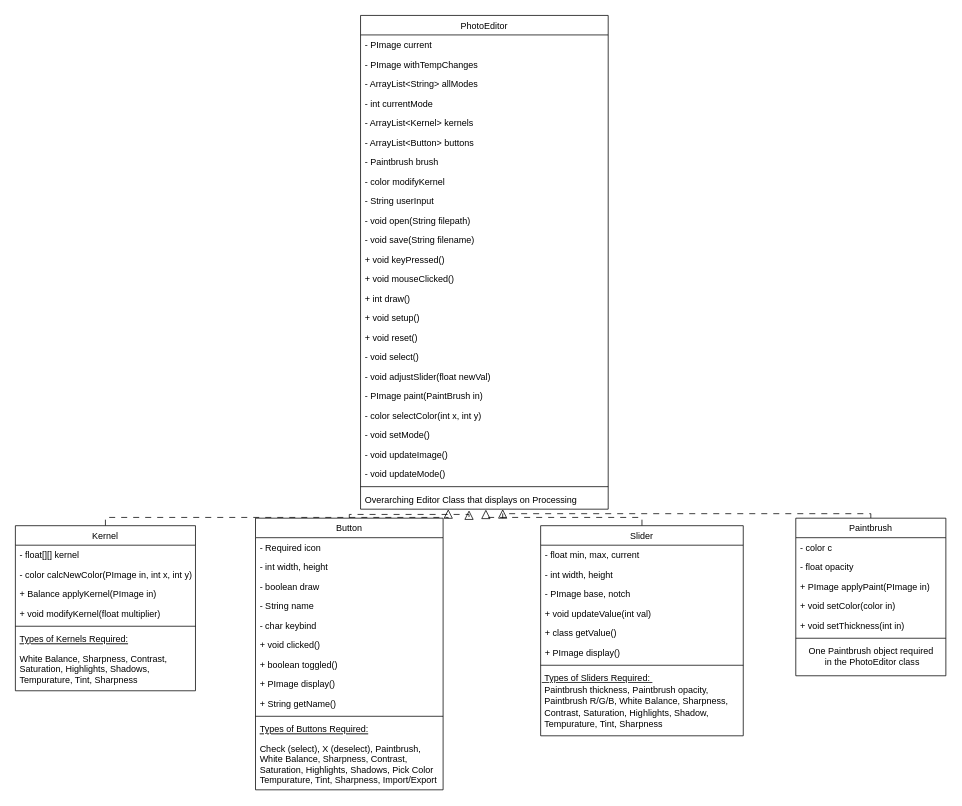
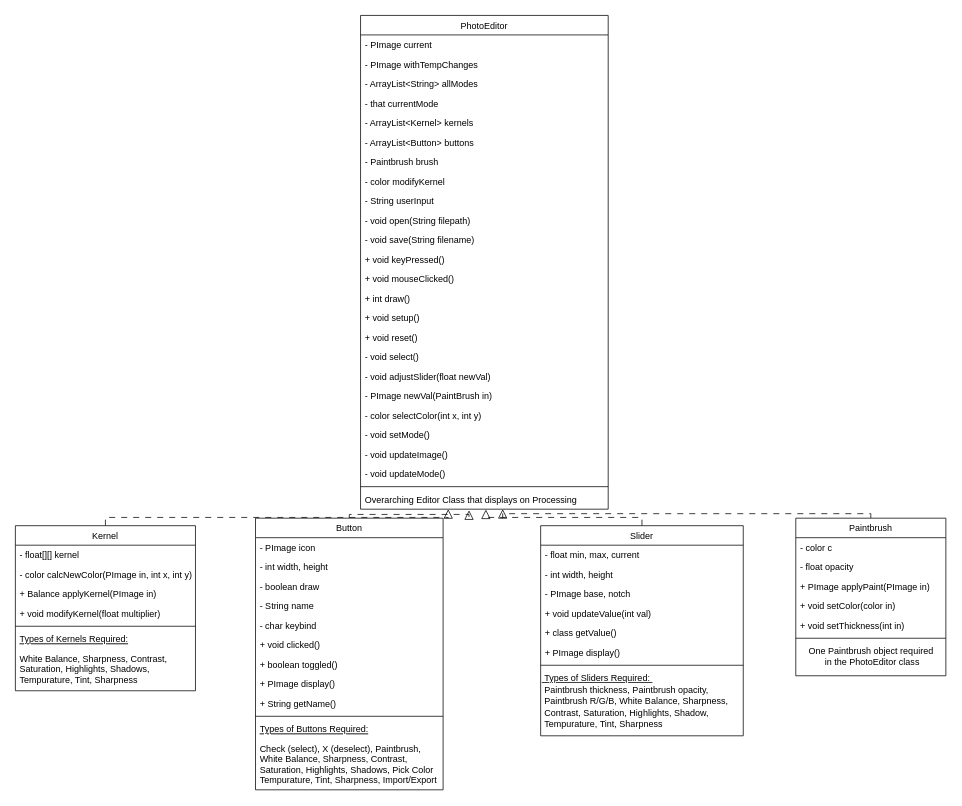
  <mxCell id="0" />
  <mxCell id="1" parent="0" />
  <mxCell id="2" value="PhotoEditor" style="swimlane;fontStyle=0;align=center;verticalAlign=top;childLayout=stackLayout;horizontal=1;startSize=26;horizontalStack=0;resizeParent=1;resizeLast=0;collapsible=1;marginBottom=0;rounded=0;shadow=0;strokeWidth=1;labelBackgroundColor=none;" parent="1" vertex="1"><mxGeometry x="480" y="20" width="330" height="658" as="geometry"><mxRectangle x="230" y="140" width="160" height="26" as="alternateBounds" /></mxGeometry></mxCell>
  <mxCell id="3" value="- PImage current&#10;" style="text;align=left;verticalAlign=top;spacingLeft=4;spacingRight=4;overflow=hidden;rotatable=0;points=[[0,0.5],[1,0.5]];portConstraint=eastwest;labelBackgroundColor=none;" parent="2" vertex="1"><mxGeometry y="26" width="330" height="26" as="geometry" /></mxCell>
  <mxCell id="4" value="- PImage withTempChanges&#10;" style="text;align=left;verticalAlign=top;spacingLeft=4;spacingRight=4;overflow=hidden;rotatable=0;points=[[0,0.5],[1,0.5]];portConstraint=eastwest;labelBackgroundColor=none;" parent="2" vertex="1"><mxGeometry y="52" width="330" height="26" as="geometry" /></mxCell>
  <mxCell id="5" value="- ArrayList&lt;String&gt; allModes&#10;" style="text;align=left;verticalAlign=top;spacingLeft=4;spacingRight=4;overflow=hidden;rotatable=0;points=[[0,0.5],[1,0.5]];portConstraint=eastwest;labelBackgroundColor=none;" parent="2" vertex="1"><mxGeometry y="78" width="330" height="26" as="geometry" /></mxCell>
- <mxCell id="6" value="- int currentMode&#10;" style="text;align=left;verticalAlign=top;spacingLeft=4;spacingRight=4;overflow=hidden;rotatable=0;points=[[0,0.5],[1,0.5]];portConstraint=eastwest;labelBackgroundColor=none;" parent="2" vertex="1"><mxGeometry y="104" width="330" height="26" as="geometry" /></mxCell>
+ <mxCell id="6" value="- that currentMode&#10;" style="text;align=left;verticalAlign=top;spacingLeft=4;spacingRight=4;overflow=hidden;rotatable=0;points=[[0,0.5],[1,0.5]];portConstraint=eastwest;labelBackgroundColor=none;" parent="2" vertex="1"><mxGeometry y="104" width="330" height="26" as="geometry" /></mxCell>
  <mxCell id="7" value="- ArrayList&lt;Kernel&gt; kernels&#10;" style="text;align=left;verticalAlign=top;spacingLeft=4;spacingRight=4;overflow=hidden;rotatable=0;points=[[0,0.5],[1,0.5]];portConstraint=eastwest;labelBackgroundColor=none;" parent="2" vertex="1"><mxGeometry y="130" width="330" height="26" as="geometry" /></mxCell>
  <mxCell id="8" value="- ArrayList&lt;Button&gt; buttons&#10;" style="text;align=left;verticalAlign=top;spacingLeft=4;spacingRight=4;overflow=hidden;rotatable=0;points=[[0,0.5],[1,0.5]];portConstraint=eastwest;labelBackgroundColor=none;" parent="2" vertex="1"><mxGeometry y="156" width="330" height="26" as="geometry" /></mxCell>
  <mxCell id="9" value="- Paintbrush brush" style="text;align=left;verticalAlign=top;spacingLeft=4;spacingRight=4;overflow=hidden;rotatable=0;points=[[0,0.5],[1,0.5]];portConstraint=eastwest;labelBackgroundColor=none;" parent="2" vertex="1"><mxGeometry y="182" width="330" height="26" as="geometry" /></mxCell>
  <mxCell id="10" value="- color modifyKernel" style="text;align=left;verticalAlign=top;spacingLeft=4;spacingRight=4;overflow=hidden;rotatable=0;points=[[0,0.5],[1,0.5]];portConstraint=eastwest;labelBackgroundColor=none;" parent="2" vertex="1"><mxGeometry y="208" width="330" height="26" as="geometry" /></mxCell>
  <mxCell id="11" value="- String userInput" style="text;align=left;verticalAlign=top;spacingLeft=4;spacingRight=4;overflow=hidden;rotatable=0;points=[[0,0.5],[1,0.5]];portConstraint=eastwest;labelBackgroundColor=none;" vertex="1" parent="2"><mxGeometry y="234" width="330" height="26" as="geometry" /></mxCell>
  <mxCell id="12" value="- void open(String filepath)&#10;" style="text;align=left;verticalAlign=top;spacingLeft=4;spacingRight=4;overflow=hidden;rotatable=0;points=[[0,0.5],[1,0.5]];portConstraint=eastwest;labelBackgroundColor=none;" parent="2" vertex="1"><mxGeometry y="260" width="330" height="26" as="geometry" /></mxCell>
  <mxCell id="13" value="- void save(String filename)&#10;" style="text;align=left;verticalAlign=top;spacingLeft=4;spacingRight=4;overflow=hidden;rotatable=0;points=[[0,0.5],[1,0.5]];portConstraint=eastwest;labelBackgroundColor=none;" parent="2" vertex="1"><mxGeometry y="286" width="330" height="26" as="geometry" /></mxCell>
  <mxCell id="14" value="+ void keyPressed()" style="text;align=left;verticalAlign=top;spacingLeft=4;spacingRight=4;overflow=hidden;rotatable=0;points=[[0,0.5],[1,0.5]];portConstraint=eastwest;rounded=0;shadow=0;html=0;labelBackgroundColor=none;" parent="2" vertex="1"><mxGeometry y="312" width="330" height="26" as="geometry" /></mxCell>
  <mxCell id="15" value="+ void mouseClicked()" style="text;align=left;verticalAlign=top;spacingLeft=4;spacingRight=4;overflow=hidden;rotatable=0;points=[[0,0.5],[1,0.5]];portConstraint=eastwest;rounded=0;shadow=0;html=0;labelBackgroundColor=none;" parent="2" vertex="1"><mxGeometry y="338" width="330" height="26" as="geometry" /></mxCell>
  <mxCell id="16" value="+ int draw()" style="text;align=left;verticalAlign=top;spacingLeft=4;spacingRight=4;overflow=hidden;rotatable=0;points=[[0,0.5],[1,0.5]];portConstraint=eastwest;rounded=0;shadow=0;html=0;labelBackgroundColor=none;" parent="2" vertex="1"><mxGeometry y="364" width="330" height="26" as="geometry" /></mxCell>
  <mxCell id="17" value="+ void setup()" style="text;align=left;verticalAlign=top;spacingLeft=4;spacingRight=4;overflow=hidden;rotatable=0;points=[[0,0.5],[1,0.5]];portConstraint=eastwest;rounded=0;shadow=0;html=0;labelBackgroundColor=none;" parent="2" vertex="1"><mxGeometry y="390" width="330" height="26" as="geometry" /></mxCell>
  <mxCell id="18" value="+ void reset()" style="text;align=left;verticalAlign=top;spacingLeft=4;spacingRight=4;overflow=hidden;rotatable=0;points=[[0,0.5],[1,0.5]];portConstraint=eastwest;rounded=0;shadow=0;html=0;labelBackgroundColor=none;" parent="2" vertex="1"><mxGeometry y="416" width="330" height="26" as="geometry" /></mxCell>
  <mxCell id="19" value="- void select()" style="text;align=left;verticalAlign=top;spacingLeft=4;spacingRight=4;overflow=hidden;rotatable=0;points=[[0,0.5],[1,0.5]];portConstraint=eastwest;rounded=0;shadow=0;html=0;labelBackgroundColor=none;" parent="2" vertex="1"><mxGeometry y="442" width="330" height="26" as="geometry" /></mxCell>
  <mxCell id="20" value="- void adjustSlider(float newVal)" style="text;align=left;verticalAlign=top;spacingLeft=4;spacingRight=4;overflow=hidden;rotatable=0;points=[[0,0.5],[1,0.5]];portConstraint=eastwest;rounded=0;shadow=0;html=0;labelBackgroundColor=none;" parent="2" vertex="1"><mxGeometry y="468" width="330" height="26" as="geometry" /></mxCell>
- <mxCell id="21" value="- PImage paint(PaintBrush in)" style="text;align=left;verticalAlign=top;spacingLeft=4;spacingRight=4;overflow=hidden;rotatable=0;points=[[0,0.5],[1,0.5]];portConstraint=eastwest;rounded=0;shadow=0;html=0;labelBackgroundColor=none;" parent="2" vertex="1"><mxGeometry y="494" width="330" height="26" as="geometry" /></mxCell>
+ <mxCell id="21" value="- PImage newVal(PaintBrush in)" style="text;align=left;verticalAlign=top;spacingLeft=4;spacingRight=4;overflow=hidden;rotatable=0;points=[[0,0.5],[1,0.5]];portConstraint=eastwest;rounded=0;shadow=0;html=0;labelBackgroundColor=none;" parent="2" vertex="1"><mxGeometry y="494" width="330" height="26" as="geometry" /></mxCell>
  <mxCell id="22" value="- color selectColor(int x, int y)" style="text;align=left;verticalAlign=top;spacingLeft=4;spacingRight=4;overflow=hidden;rotatable=0;points=[[0,0.5],[1,0.5]];portConstraint=eastwest;rounded=0;shadow=0;html=0;labelBackgroundColor=none;" parent="2" vertex="1"><mxGeometry y="520" width="330" height="26" as="geometry" /></mxCell>
  <mxCell id="23" value="- void setMode()" style="text;align=left;verticalAlign=top;spacingLeft=4;spacingRight=4;overflow=hidden;rotatable=0;points=[[0,0.5],[1,0.5]];portConstraint=eastwest;rounded=0;shadow=0;html=0;labelBackgroundColor=none;" parent="2" vertex="1"><mxGeometry y="546" width="330" height="26" as="geometry" /></mxCell>
  <mxCell id="24" value="- void updateImage()" style="text;align=left;verticalAlign=top;spacingLeft=4;spacingRight=4;overflow=hidden;rotatable=0;points=[[0,0.5],[1,0.5]];portConstraint=eastwest;rounded=0;shadow=0;html=0;labelBackgroundColor=none;" parent="2" vertex="1"><mxGeometry y="572" width="330" height="26" as="geometry" /></mxCell>
  <mxCell id="25" value="- void updateMode()" style="text;align=left;verticalAlign=top;spacingLeft=4;spacingRight=4;overflow=hidden;rotatable=0;points=[[0,0.5],[1,0.5]];portConstraint=eastwest;rounded=0;shadow=0;html=0;labelBackgroundColor=none;" parent="2" vertex="1"><mxGeometry y="598" width="330" height="26" as="geometry" /></mxCell>
  <mxCell id="26" value="" style="line;html=1;strokeWidth=1;align=left;verticalAlign=middle;spacingTop=-1;spacingLeft=3;spacingRight=3;rotatable=0;labelPosition=right;points=[];portConstraint=eastwest;labelBackgroundColor=none;" parent="2" vertex="1"><mxGeometry y="624" width="330" height="8" as="geometry" /></mxCell>
  <mxCell id="27" value="Overarching Editor Class that displays on Processing" style="text;align=left;verticalAlign=top;spacingLeft=4;spacingRight=4;overflow=hidden;rotatable=0;points=[[0,0.5],[1,0.5]];portConstraint=eastwest;labelBackgroundColor=none;" parent="2" vertex="1"><mxGeometry y="632" width="330" height="26" as="geometry" /></mxCell>
  <mxCell id="28" style="edgeStyle=elbowEdgeStyle;rounded=0;orthogonalLoop=1;jettySize=auto;html=1;elbow=vertical;endArrow=block;endFill=0;endSize=10;dashed=1;dashPattern=8 8;entryX=0.574;entryY=0.997;entryDx=0;entryDy=0;entryPerimeter=0;" parent="1" source="29" target="27" edge="1"><mxGeometry relative="1" as="geometry"><mxPoint x="670" y="620" as="targetPoint" /></mxGeometry></mxCell>
  <mxCell id="29" value="Paintbrush" style="swimlane;fontStyle=0;align=center;verticalAlign=top;childLayout=stackLayout;horizontal=1;startSize=26;horizontalStack=0;resizeParent=1;resizeLast=0;collapsible=1;marginBottom=0;rounded=0;shadow=0;strokeWidth=1;labelBackgroundColor=none;" parent="1" vertex="1"><mxGeometry x="1060" y="690" width="200" height="210" as="geometry"><mxRectangle x="340" y="380" width="170" height="26" as="alternateBounds" /></mxGeometry></mxCell>
  <mxCell id="30" value="- color c" style="text;align=left;verticalAlign=top;spacingLeft=4;spacingRight=4;overflow=hidden;rotatable=0;points=[[0,0.5],[1,0.5]];portConstraint=eastwest;labelBackgroundColor=none;" parent="29" vertex="1"><mxGeometry y="26" width="200" height="26" as="geometry" /></mxCell>
  <mxCell id="31" value="- float opacity" style="text;align=left;verticalAlign=top;spacingLeft=4;spacingRight=4;overflow=hidden;rotatable=0;points=[[0,0.5],[1,0.5]];portConstraint=eastwest;labelBackgroundColor=none;" parent="29" vertex="1"><mxGeometry y="52" width="200" height="26" as="geometry" /></mxCell>
  <mxCell id="32" value="+ PImage applyPaint(PImage in)" style="text;align=left;verticalAlign=top;spacingLeft=4;spacingRight=4;overflow=hidden;rotatable=0;points=[[0,0.5],[1,0.5]];portConstraint=eastwest;labelBackgroundColor=none;" parent="29" vertex="1"><mxGeometry y="78" width="200" height="26" as="geometry" /></mxCell>
  <mxCell id="33" value="+ void setColor(color in)" style="text;align=left;verticalAlign=top;spacingLeft=4;spacingRight=4;overflow=hidden;rotatable=0;points=[[0,0.5],[1,0.5]];portConstraint=eastwest;labelBackgroundColor=none;" parent="29" vertex="1"><mxGeometry y="104" width="200" height="26" as="geometry" /></mxCell>
  <mxCell id="34" value="+ void setThickness(int in)" style="text;align=left;verticalAlign=top;spacingLeft=4;spacingRight=4;overflow=hidden;rotatable=0;points=[[0,0.5],[1,0.5]];portConstraint=eastwest;labelBackgroundColor=none;" parent="29" vertex="1"><mxGeometry y="130" width="200" height="26" as="geometry" /></mxCell>
  <mxCell id="35" value="" style="line;html=1;strokeWidth=1;align=left;verticalAlign=middle;spacingTop=-1;spacingLeft=3;spacingRight=3;rotatable=0;labelPosition=right;points=[];portConstraint=eastwest;labelBackgroundColor=none;" parent="29" vertex="1"><mxGeometry y="156" width="200" height="8" as="geometry" /></mxCell>
  <mxCell id="36" value="One Paintbrush object required&lt;div&gt;&amp;nbsp;in the PhotoEditor class&lt;/div&gt;" style="text;html=1;align=center;verticalAlign=middle;resizable=0;points=[];autosize=1;strokeColor=none;fillColor=none;" parent="29" vertex="1"><mxGeometry y="164" width="200" height="40" as="geometry" /></mxCell>
  <mxCell id="37" style="edgeStyle=elbowEdgeStyle;rounded=0;orthogonalLoop=1;jettySize=auto;html=1;elbow=vertical;endArrow=block;endFill=0;endSize=10;dashed=1;dashPattern=8 8;entryX=0.354;entryY=1.002;entryDx=0;entryDy=0;entryPerimeter=0;" parent="1" source="38" target="27" edge="1"><mxGeometry relative="1" as="geometry"><mxPoint x="597" y="620" as="targetPoint" /></mxGeometry></mxCell>
  <mxCell id="38" value="Kernel" style="swimlane;fontStyle=0;align=center;verticalAlign=top;childLayout=stackLayout;horizontal=1;startSize=26;horizontalStack=0;resizeParent=1;resizeLast=0;collapsible=1;marginBottom=0;rounded=0;shadow=0;strokeWidth=1;labelBackgroundColor=none;" parent="1" vertex="1"><mxGeometry x="20" y="700" width="240" height="220" as="geometry"><mxRectangle x="130" y="380" width="160" height="26" as="alternateBounds" /></mxGeometry></mxCell>
  <mxCell id="39" value="- float[][] kernel" style="text;align=left;verticalAlign=top;spacingLeft=4;spacingRight=4;overflow=hidden;rotatable=0;points=[[0,0.5],[1,0.5]];portConstraint=eastwest;labelBackgroundColor=none;" parent="38" vertex="1"><mxGeometry y="26" width="240" height="26" as="geometry" /></mxCell>
  <mxCell id="40" value="- color calcNewColor(PImage in, int x, int y)" style="text;align=left;verticalAlign=top;spacingLeft=4;spacingRight=4;overflow=hidden;rotatable=0;points=[[0,0.5],[1,0.5]];portConstraint=eastwest;rounded=0;shadow=0;html=0;labelBackgroundColor=none;" parent="38" vertex="1"><mxGeometry y="52" width="240" height="26" as="geometry" /></mxCell>
  <mxCell id="41" value="+ Balance applyKernel(PImage in)" style="text;align=left;verticalAlign=top;spacingLeft=4;spacingRight=4;overflow=hidden;rotatable=0;points=[[0,0.5],[1,0.5]];portConstraint=eastwest;rounded=0;shadow=0;html=0;labelBackgroundColor=none;" parent="38" vertex="1"><mxGeometry y="78" width="240" height="26" as="geometry" /></mxCell>
  <mxCell id="42" value="+ void modifyKernel(float multiplier)" style="text;align=left;verticalAlign=top;spacingLeft=4;spacingRight=4;overflow=hidden;rotatable=0;points=[[0,0.5],[1,0.5]];portConstraint=eastwest;rounded=0;shadow=0;html=0;labelBackgroundColor=none;" parent="38" vertex="1"><mxGeometry y="104" width="240" height="26" as="geometry" /></mxCell>
  <mxCell id="43" value="" style="line;html=1;strokeWidth=1;align=left;verticalAlign=middle;spacingTop=-1;spacingLeft=3;spacingRight=3;rotatable=0;labelPosition=right;points=[];portConstraint=eastwest;labelBackgroundColor=none;" parent="38" vertex="1"><mxGeometry y="130" width="240" height="8" as="geometry" /></mxCell>
  <mxCell id="44" value="Types of Kernels Required:" style="text;align=left;verticalAlign=top;spacingLeft=4;spacingRight=4;overflow=hidden;rotatable=0;points=[[0,0.5],[1,0.5]];portConstraint=eastwest;fontStyle=4;labelBackgroundColor=none;" parent="38" vertex="1"><mxGeometry y="138" width="240" height="26" as="geometry" /></mxCell>
  <mxCell id="45" value="White Balance, Sharpness, Contrast, &#10;Saturation, Highlights, Shadows, &#10;Tempurature, Tint, Sharpness" style="text;align=left;verticalAlign=top;spacingLeft=4;spacingRight=4;overflow=hidden;rotatable=0;points=[[0,0.5],[1,0.5]];portConstraint=eastwest;labelBackgroundColor=none;" parent="38" vertex="1"><mxGeometry y="164" width="240" height="56" as="geometry" /></mxCell>
  <mxCell id="46" style="edgeStyle=elbowEdgeStyle;rounded=0;orthogonalLoop=1;jettySize=auto;html=1;elbow=vertical;endSize=10;endArrow=block;endFill=0;dashed=1;dashPattern=8 8;entryX=0.438;entryY=1.059;entryDx=0;entryDy=0;entryPerimeter=0;" parent="1" source="47" target="27" edge="1"><mxGeometry relative="1" as="geometry"><mxPoint x="630" y="650" as="targetPoint" /></mxGeometry></mxCell>
  <mxCell id="47" value="Button" style="swimlane;fontStyle=0;align=center;verticalAlign=top;childLayout=stackLayout;horizontal=1;startSize=26;horizontalStack=0;resizeParent=1;resizeLast=0;collapsible=1;marginBottom=0;rounded=0;shadow=0;strokeWidth=1;labelBackgroundColor=none;" parent="1" vertex="1"><mxGeometry x="340" y="690" width="250" height="362" as="geometry"><mxRectangle x="130" y="380" width="160" height="26" as="alternateBounds" /></mxGeometry></mxCell>
- <mxCell id="48" value="- Required icon" style="text;align=left;verticalAlign=top;spacingLeft=4;spacingRight=4;overflow=hidden;rotatable=0;points=[[0,0.5],[1,0.5]];portConstraint=eastwest;labelBackgroundColor=none;" parent="47" vertex="1"><mxGeometry y="26" width="250" height="26" as="geometry" /></mxCell>
+ <mxCell id="48" value="- PImage icon" style="text;align=left;verticalAlign=top;spacingLeft=4;spacingRight=4;overflow=hidden;rotatable=0;points=[[0,0.5],[1,0.5]];portConstraint=eastwest;labelBackgroundColor=none;" parent="47" vertex="1"><mxGeometry y="26" width="250" height="26" as="geometry" /></mxCell>
  <mxCell id="49" value="- int width, height" style="text;align=left;verticalAlign=top;spacingLeft=4;spacingRight=4;overflow=hidden;rotatable=0;points=[[0,0.5],[1,0.5]];portConstraint=eastwest;labelBackgroundColor=none;" parent="47" vertex="1"><mxGeometry y="52" width="250" height="26" as="geometry" /></mxCell>
  <mxCell id="50" value="- boolean draw&#10;" style="text;align=left;verticalAlign=top;spacingLeft=4;spacingRight=4;overflow=hidden;rotatable=0;points=[[0,0.5],[1,0.5]];portConstraint=eastwest;labelBackgroundColor=none;" parent="47" vertex="1"><mxGeometry y="78" width="250" height="26" as="geometry" /></mxCell>
  <mxCell id="51" value="- String name&#10;" style="text;align=left;verticalAlign=top;spacingLeft=4;spacingRight=4;overflow=hidden;rotatable=0;points=[[0,0.5],[1,0.5]];portConstraint=eastwest;labelBackgroundColor=none;" parent="47" vertex="1"><mxGeometry y="104" width="250" height="26" as="geometry" /></mxCell>
  <mxCell id="52" value="- char keybind" style="text;align=left;verticalAlign=top;spacingLeft=4;spacingRight=4;overflow=hidden;rotatable=0;points=[[0,0.5],[1,0.5]];portConstraint=eastwest;labelBackgroundColor=none;" parent="47" vertex="1"><mxGeometry y="130" width="250" height="26" as="geometry" /></mxCell>
  <mxCell id="53" value="+ void clicked()&#10;" style="text;align=left;verticalAlign=top;spacingLeft=4;spacingRight=4;overflow=hidden;rotatable=0;points=[[0,0.5],[1,0.5]];portConstraint=eastwest;labelBackgroundColor=none;" parent="47" vertex="1"><mxGeometry y="156" width="250" height="26" as="geometry" /></mxCell>
  <mxCell id="54" value="+ boolean toggled()&#10;" style="text;align=left;verticalAlign=top;spacingLeft=4;spacingRight=4;overflow=hidden;rotatable=0;points=[[0,0.5],[1,0.5]];portConstraint=eastwest;labelBackgroundColor=none;" parent="47" vertex="1"><mxGeometry y="182" width="250" height="26" as="geometry" /></mxCell>
  <mxCell id="55" value="+ PImage display()&#10;" style="text;align=left;verticalAlign=top;spacingLeft=4;spacingRight=4;overflow=hidden;rotatable=0;points=[[0,0.5],[1,0.5]];portConstraint=eastwest;labelBackgroundColor=none;" parent="47" vertex="1"><mxGeometry y="208" width="250" height="26" as="geometry" /></mxCell>
  <mxCell id="56" value="+ String getName()" style="text;align=left;verticalAlign=top;spacingLeft=4;spacingRight=4;overflow=hidden;rotatable=0;points=[[0,0.5],[1,0.5]];portConstraint=eastwest;labelBackgroundColor=none;" parent="47" vertex="1"><mxGeometry y="234" width="250" height="26" as="geometry" /></mxCell>
  <mxCell id="57" value="" style="line;html=1;strokeWidth=1;align=left;verticalAlign=middle;spacingTop=-1;spacingLeft=3;spacingRight=3;rotatable=0;labelPosition=right;points=[];portConstraint=eastwest;labelBackgroundColor=none;" parent="47" vertex="1"><mxGeometry y="260" width="250" height="8" as="geometry" /></mxCell>
  <mxCell id="58" value="Types of Buttons Required:" style="text;align=left;verticalAlign=top;spacingLeft=4;spacingRight=4;overflow=hidden;rotatable=0;points=[[0,0.5],[1,0.5]];portConstraint=eastwest;fontStyle=4;labelBackgroundColor=none;" parent="47" vertex="1"><mxGeometry y="268" width="250" height="26" as="geometry" /></mxCell>
  <mxCell id="59" value="Check (select), X (deselect), Paintbrush, &#10;White Balance, Sharpness, Contrast, &#10;Saturation, Highlights, Shadows, Pick Color&#10;Tempurature, Tint, Sharpness, Import/Export" style="text;align=left;verticalAlign=top;spacingLeft=4;spacingRight=4;overflow=hidden;rotatable=0;points=[[0,0.5],[1,0.5]];portConstraint=eastwest;fontStyle=0;labelBackgroundColor=none;" parent="47" vertex="1"><mxGeometry y="294" width="250" height="68" as="geometry" /></mxCell>
  <mxCell id="60" style="edgeStyle=elbowEdgeStyle;rounded=0;orthogonalLoop=1;jettySize=auto;html=1;dashed=1;dashPattern=8 8;elbow=vertical;endArrow=block;endFill=0;endSize=10;entryX=0.506;entryY=1.018;entryDx=0;entryDy=0;entryPerimeter=0;" parent="1" source="61" target="27" edge="1"><mxGeometry relative="1" as="geometry"><mxPoint x="670" y="650" as="targetPoint" /><mxPoint x="905" y="695.85" as="sourcePoint" /></mxGeometry></mxCell>
  <mxCell id="61" value="Slider" style="swimlane;fontStyle=0;align=center;verticalAlign=top;childLayout=stackLayout;horizontal=1;startSize=26;horizontalStack=0;resizeParent=1;resizeLast=0;collapsible=1;marginBottom=0;rounded=0;shadow=0;strokeWidth=1;labelBackgroundColor=none;" parent="1" vertex="1"><mxGeometry x="720" y="700" width="270" height="280" as="geometry"><mxRectangle x="130" y="380" width="160" height="26" as="alternateBounds" /></mxGeometry></mxCell>
  <mxCell id="62" value="- float min, max, current" style="text;align=left;verticalAlign=top;spacingLeft=4;spacingRight=4;overflow=hidden;rotatable=0;points=[[0,0.5],[1,0.5]];portConstraint=eastwest;labelBackgroundColor=none;" parent="61" vertex="1"><mxGeometry y="26" width="270" height="26" as="geometry" /></mxCell>
  <mxCell id="63" value="- int width, height" style="text;align=left;verticalAlign=top;spacingLeft=4;spacingRight=4;overflow=hidden;rotatable=0;points=[[0,0.5],[1,0.5]];portConstraint=eastwest;labelBackgroundColor=none;" parent="61" vertex="1"><mxGeometry y="52" width="270" height="26" as="geometry" /></mxCell>
  <mxCell id="64" value="- PImage base, notch" style="text;align=left;verticalAlign=top;spacingLeft=4;spacingRight=4;overflow=hidden;rotatable=0;points=[[0,0.5],[1,0.5]];portConstraint=eastwest;labelBackgroundColor=none;" parent="61" vertex="1"><mxGeometry y="78" width="270" height="26" as="geometry" /></mxCell>
  <mxCell id="65" value="+ void updateValue(int val)" style="text;align=left;verticalAlign=top;spacingLeft=4;spacingRight=4;overflow=hidden;rotatable=0;points=[[0,0.5],[1,0.5]];portConstraint=eastwest;labelBackgroundColor=none;" parent="61" vertex="1"><mxGeometry y="104" width="270" height="26" as="geometry" /></mxCell>
  <mxCell id="66" value="+ class getValue()" style="text;align=left;verticalAlign=top;spacingLeft=4;spacingRight=4;overflow=hidden;rotatable=0;points=[[0,0.5],[1,0.5]];portConstraint=eastwest;labelBackgroundColor=none;" parent="61" vertex="1"><mxGeometry y="130" width="270" height="26" as="geometry" /></mxCell>
  <mxCell id="67" value="+ PImage display()" style="text;align=left;verticalAlign=top;spacingLeft=4;spacingRight=4;overflow=hidden;rotatable=0;points=[[0,0.5],[1,0.5]];portConstraint=eastwest;labelBackgroundColor=none;" parent="61" vertex="1"><mxGeometry y="156" width="270" height="26" as="geometry" /></mxCell>
  <mxCell id="68" value="" style="line;html=1;strokeWidth=1;align=left;verticalAlign=middle;spacingTop=-1;spacingLeft=3;spacingRight=3;rotatable=0;labelPosition=right;points=[];portConstraint=eastwest;labelBackgroundColor=none;" parent="61" vertex="1"><mxGeometry y="182" width="270" height="8" as="geometry" /></mxCell>
  <mxCell id="69" value="&lt;u&gt;&amp;nbsp;Types of Sliders Required:&amp;nbsp;&lt;/u&gt;&lt;div style=&quot;line-height: 130%;&quot;&gt;&amp;nbsp;Paintbrush thickness, Paintbrush opacity,&lt;/div&gt;&lt;div style=&quot;line-height: 130%;&quot;&gt;&amp;nbsp;Paintbrush R/G/B, White Balance, Sharpness,&lt;/div&gt;&lt;div style=&quot;line-height: 130%;&quot;&gt;&amp;nbsp;Contrast, Saturation, Highlights, Shadow,&lt;/div&gt;&lt;div style=&quot;line-height: 130%;&quot;&gt;&amp;nbsp;Tempurature, Tint, Sharpness&lt;/div&gt;" style="text;html=1;align=left;verticalAlign=middle;resizable=0;points=[];autosize=1;strokeColor=none;fillColor=none;" parent="61" vertex="1"><mxGeometry y="190" width="270" height="90" as="geometry" /></mxCell>
